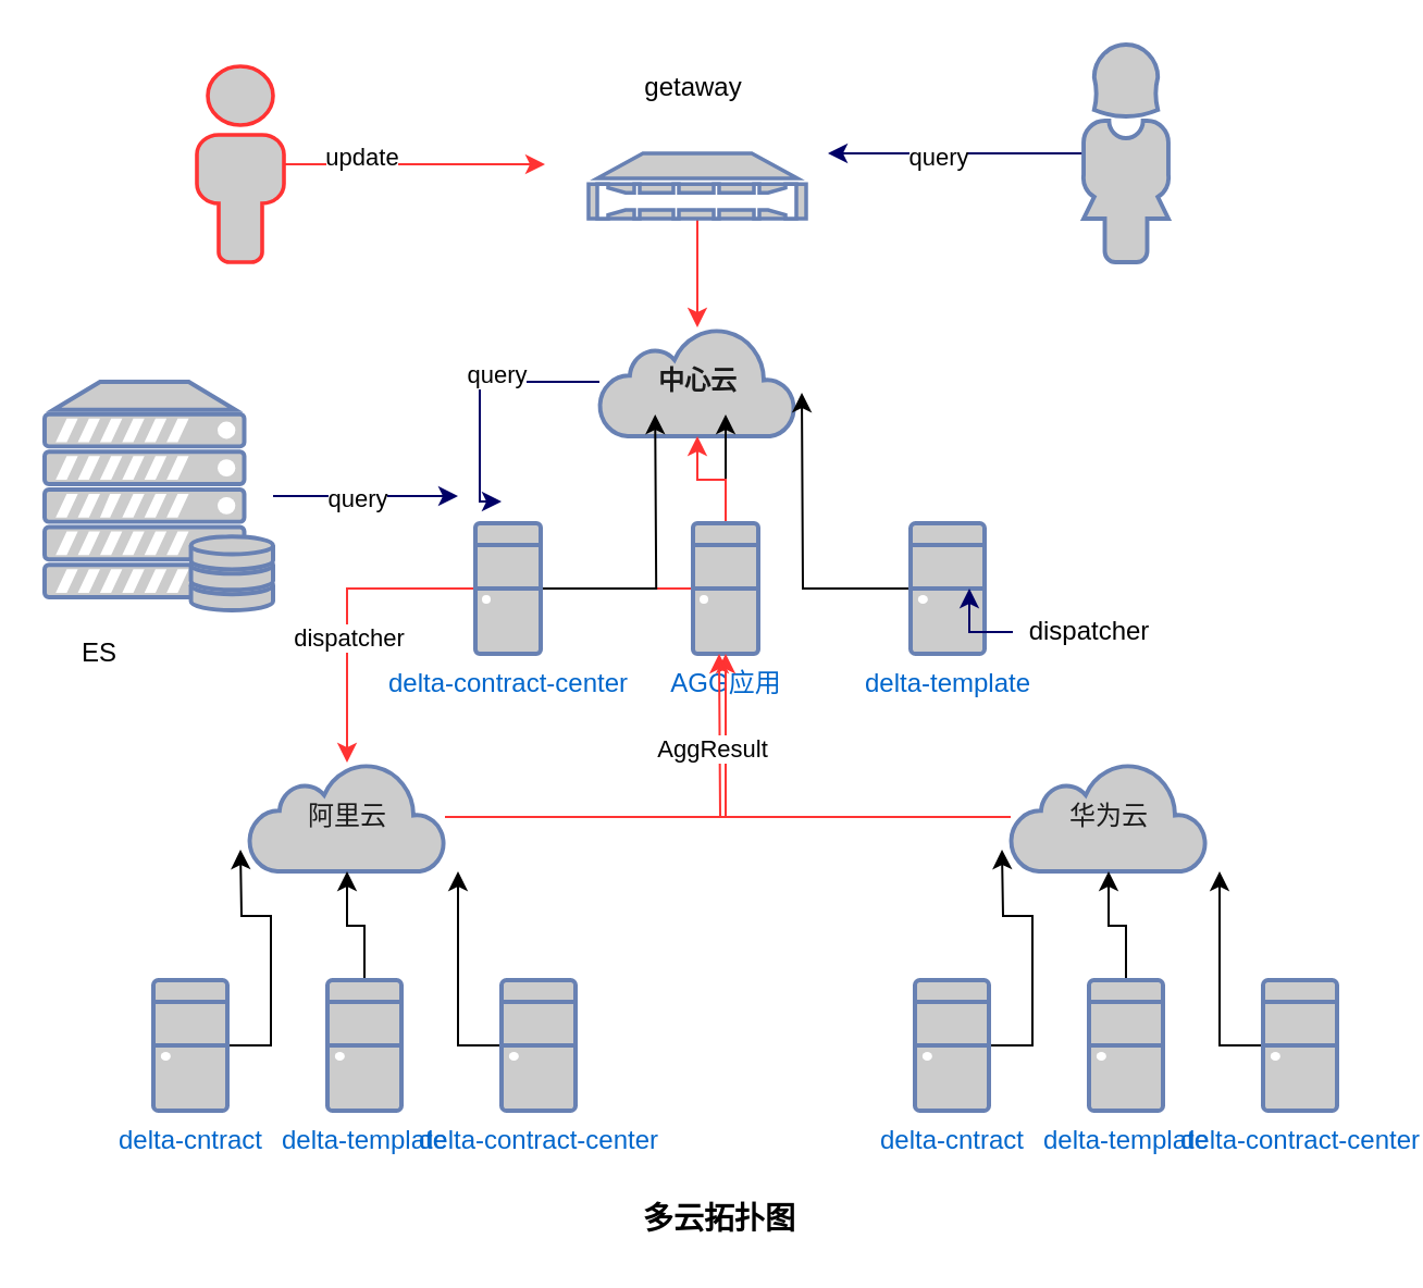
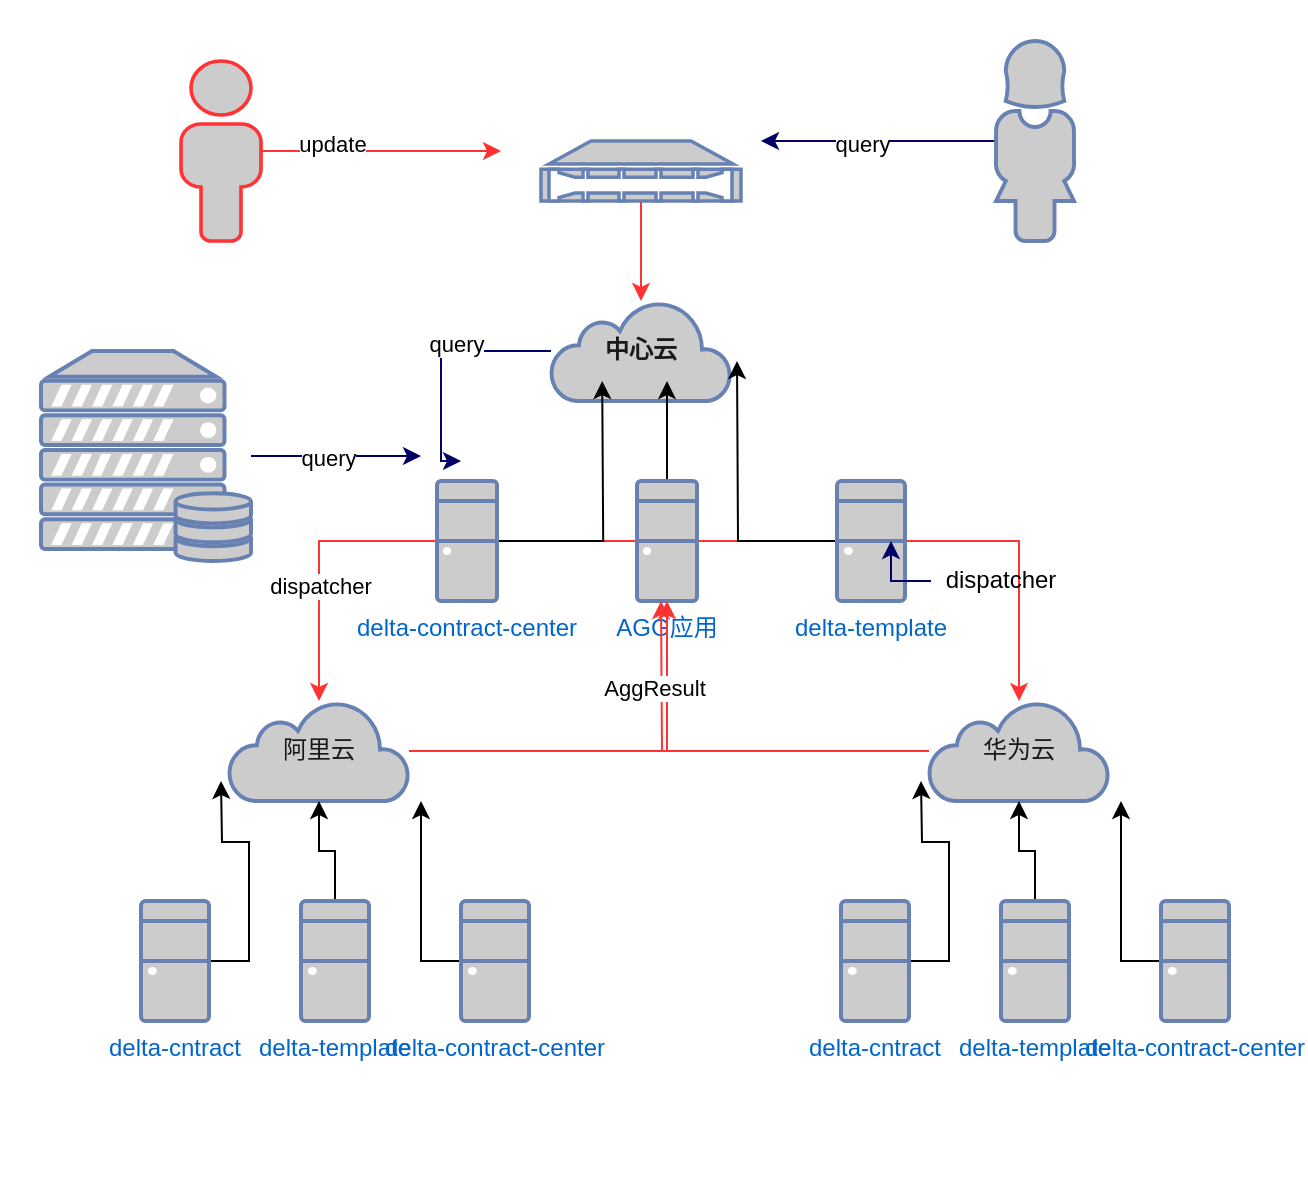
  <mxCell id="0" />
  <mxCell id="1" parent="0" />
  <mxCell id="2" style="edgeStyle=orthogonalEdgeStyle;rounded=0;orthogonalLoop=1;jettySize=auto;html=1;strokeColor=#000066;" edge="1" parent="1" source="4"><mxGeometry relative="1" as="geometry"><mxPoint x="230" y="230" as="targetPoint" /><Array as="points"><mxPoint x="220" y="175" /><mxPoint x="220" y="230" /></Array></mxGeometry></mxCell>
  <mxCell id="3" value="query" style="edgeLabel;html=1;align=center;verticalAlign=middle;resizable=0;points=[];" vertex="1" connectable="0" parent="2"><mxGeometry x="-0.2" y="-4" relative="1" as="geometry"><mxPoint as="offset" /></mxGeometry></mxCell>
  <mxCell id="4" value="&lt;font face=&quot;Verdana&quot; color=&quot;#1a1a1a&quot;&gt;&lt;b&gt;中心云&lt;/b&gt;&lt;/font&gt;" style="html=1;outlineConnect=0;fillColor=#CCCCCC;strokeColor=#6881B3;gradientColor=none;gradientDirection=north;strokeWidth=2;shape=mxgraph.networks.cloud;fontColor=#ffffff;" vertex="1" parent="1"><mxGeometry x="275" y="150" width="90" height="50" as="geometry" /></mxCell>
  <mxCell id="5" value="" style="edgeStyle=orthogonalEdgeStyle;rounded=0;orthogonalLoop=1;jettySize=auto;html=1;" edge="1" parent="1" source="9"><mxGeometry relative="1" as="geometry"><mxPoint x="333" y="190" as="targetPoint" /><Array as="points" /></mxGeometry></mxCell>
  <mxCell id="6" style="edgeStyle=orthogonalEdgeStyle;rounded=0;orthogonalLoop=1;jettySize=auto;html=1;strokeColor=#FF3333;" edge="1" parent="1" source="9" target="21"><mxGeometry relative="1" as="geometry" /></mxCell>
  <mxCell id="7" value="dispatcher" style="edgeLabel;html=1;align=center;verticalAlign=middle;resizable=0;points=[];" vertex="1" connectable="0" parent="6"><mxGeometry x="0.515" relative="1" as="geometry"><mxPoint as="offset" /></mxGeometry></mxCell>
- <mxCell id="8" style="edgeStyle=orthogonalEdgeStyle;rounded=0;orthogonalLoop=1;jettySize=auto;html=1;strokeColor=#FF3333;" edge="1" parent="1" source="9" target="4"><mxGeometry relative="1" as="geometry" /></mxCell>
+ <mxCell id="8" style="edgeStyle=orthogonalEdgeStyle;rounded=0;orthogonalLoop=1;jettySize=auto;html=1;strokeColor=#FF3333;" edge="1" parent="1" source="9" target="31"><mxGeometry relative="1" as="geometry" /></mxCell>
  <mxCell id="9" value="AGG应用" style="fontColor=#0066CC;verticalAlign=top;verticalLabelPosition=bottom;labelPosition=center;align=center;html=1;outlineConnect=0;fillColor=#CCCCCC;strokeColor=#6881B3;gradientColor=none;gradientDirection=north;strokeWidth=2;shape=mxgraph.networks.desktop_pc;" vertex="1" parent="1"><mxGeometry x="318" y="240" width="30" height="60" as="geometry" /></mxCell>
  <mxCell id="10" style="edgeStyle=orthogonalEdgeStyle;rounded=0;orthogonalLoop=1;jettySize=auto;html=1;" edge="1" parent="1" source="11"><mxGeometry relative="1" as="geometry"><mxPoint x="368" y="180" as="targetPoint" /></mxGeometry></mxCell>
  <mxCell id="11" value="delta-template" style="fontColor=#0066CC;verticalAlign=top;verticalLabelPosition=bottom;labelPosition=center;align=center;html=1;outlineConnect=0;fillColor=#CCCCCC;strokeColor=#6881B3;gradientColor=none;gradientDirection=north;strokeWidth=2;shape=mxgraph.networks.desktop_pc;" vertex="1" parent="1"><mxGeometry x="418" y="240" width="34" height="60" as="geometry" /></mxCell>
  <mxCell id="12" style="edgeStyle=orthogonalEdgeStyle;rounded=0;orthogonalLoop=1;jettySize=auto;html=1;entryX=0.14;entryY=1;entryDx=0;entryDy=0;entryPerimeter=0;" edge="1" parent="1" source="13"><mxGeometry relative="1" as="geometry"><mxPoint x="300.6" y="190" as="targetPoint" /></mxGeometry></mxCell>
  <mxCell id="13" value="delta-contract-center" style="fontColor=#0066CC;verticalAlign=top;verticalLabelPosition=bottom;labelPosition=center;align=center;html=1;outlineConnect=0;fillColor=#CCCCCC;strokeColor=#6881B3;gradientColor=none;gradientDirection=north;strokeWidth=2;shape=mxgraph.networks.desktop_pc;" vertex="1" parent="1"><mxGeometry x="218" y="240" width="30" height="60" as="geometry" /></mxCell>
  <mxCell id="14" style="edgeStyle=orthogonalEdgeStyle;rounded=0;orthogonalLoop=1;jettySize=auto;html=1;strokeColor=#FF3333;" edge="1" parent="1" source="16"><mxGeometry relative="1" as="geometry"><mxPoint x="250" y="75" as="targetPoint" /></mxGeometry></mxCell>
  <mxCell id="15" value="update" style="edgeLabel;html=1;align=center;verticalAlign=middle;resizable=0;points=[];" vertex="1" connectable="0" parent="14"><mxGeometry x="-0.417" y="4" relative="1" as="geometry"><mxPoint as="offset" /></mxGeometry></mxCell>
  <mxCell id="16" value="" style="fontColor=#0066CC;verticalAlign=top;verticalLabelPosition=bottom;labelPosition=center;align=center;html=1;outlineConnect=0;fillColor=#CCCCCC;gradientColor=none;gradientDirection=north;strokeWidth=2;shape=mxgraph.networks.user_male;strokeColor=#FF3333;" vertex="1" parent="1"><mxGeometry x="90" y="30" width="40" height="90" as="geometry" /></mxCell>
  <mxCell id="17" style="edgeStyle=orthogonalEdgeStyle;rounded=0;orthogonalLoop=1;jettySize=auto;html=1;strokeColor=#000066;" edge="1" parent="1" source="19"><mxGeometry relative="1" as="geometry"><mxPoint x="380" y="70" as="targetPoint" /></mxGeometry></mxCell>
  <mxCell id="18" value="query" style="edgeLabel;html=1;align=center;verticalAlign=middle;resizable=0;points=[];" vertex="1" connectable="0" parent="17"><mxGeometry x="0.145" y="1" relative="1" as="geometry"><mxPoint as="offset" /></mxGeometry></mxCell>
  <mxCell id="19" value="" style="fontColor=#0066CC;verticalAlign=top;verticalLabelPosition=bottom;labelPosition=center;align=center;html=1;outlineConnect=0;fillColor=#CCCCCC;strokeColor=#6881B3;gradientColor=none;gradientDirection=north;strokeWidth=2;shape=mxgraph.networks.user_female;" vertex="1" parent="1"><mxGeometry x="497" y="20" width="40" height="100" as="geometry" /></mxCell>
  <mxCell id="20" style="edgeStyle=orthogonalEdgeStyle;rounded=0;orthogonalLoop=1;jettySize=auto;html=1;strokeColor=#FF3333;" edge="1" parent="1" source="21" target="9"><mxGeometry relative="1" as="geometry" /></mxCell>
  <mxCell id="21" value="&lt;font color=&quot;#1a1a1a&quot;&gt;阿里云&lt;/font&gt;" style="html=1;outlineConnect=0;fillColor=#CCCCCC;strokeColor=#6881B3;gradientColor=none;gradientDirection=north;strokeWidth=2;shape=mxgraph.networks.cloud;fontColor=#ffffff;" vertex="1" parent="1"><mxGeometry x="114" y="350" width="90" height="50" as="geometry" /></mxCell>
  <mxCell id="22" style="edgeStyle=orthogonalEdgeStyle;rounded=0;orthogonalLoop=1;jettySize=auto;html=1;exitX=0.5;exitY=1;exitDx=0;exitDy=0;exitPerimeter=0;" edge="1" parent="1"><mxGeometry relative="1" as="geometry"><mxPoint x="530" y="400" as="sourcePoint" /><mxPoint x="530" y="400" as="targetPoint" /></mxGeometry></mxCell>
  <mxCell id="23" style="edgeStyle=orthogonalEdgeStyle;rounded=0;orthogonalLoop=1;jettySize=auto;html=1;" edge="1" parent="1" source="24"><mxGeometry relative="1" as="geometry"><mxPoint x="110" y="390" as="targetPoint" /></mxGeometry></mxCell>
  <mxCell id="24" value="delta-cntract" style="fontColor=#0066CC;verticalAlign=top;verticalLabelPosition=bottom;labelPosition=center;align=center;html=1;outlineConnect=0;fillColor=#CCCCCC;strokeColor=#6881B3;gradientColor=none;gradientDirection=north;strokeWidth=2;shape=mxgraph.networks.desktop_pc;" vertex="1" parent="1"><mxGeometry x="70" y="450" width="34" height="60" as="geometry" /></mxCell>
  <mxCell id="25" value="" style="edgeStyle=orthogonalEdgeStyle;rounded=0;orthogonalLoop=1;jettySize=auto;html=1;" edge="1" parent="1" source="26" target="21"><mxGeometry relative="1" as="geometry" /></mxCell>
  <mxCell id="26" value="delta-template" style="fontColor=#0066CC;verticalAlign=top;verticalLabelPosition=bottom;labelPosition=center;align=center;html=1;outlineConnect=0;fillColor=#CCCCCC;strokeColor=#6881B3;gradientColor=none;gradientDirection=north;strokeWidth=2;shape=mxgraph.networks.desktop_pc;" vertex="1" parent="1"><mxGeometry x="150" y="450" width="34" height="60" as="geometry" /></mxCell>
  <mxCell id="27" style="edgeStyle=orthogonalEdgeStyle;rounded=0;orthogonalLoop=1;jettySize=auto;html=1;" edge="1" parent="1" source="28"><mxGeometry relative="1" as="geometry"><mxPoint x="210" y="400" as="targetPoint" /></mxGeometry></mxCell>
  <mxCell id="28" value="delta-contract-center" style="fontColor=#0066CC;verticalAlign=top;verticalLabelPosition=bottom;labelPosition=center;align=center;html=1;outlineConnect=0;fillColor=#CCCCCC;strokeColor=#6881B3;gradientColor=none;gradientDirection=north;strokeWidth=2;shape=mxgraph.networks.desktop_pc;" vertex="1" parent="1"><mxGeometry x="230" y="450" width="34" height="60" as="geometry" /></mxCell>
  <mxCell id="29" style="edgeStyle=orthogonalEdgeStyle;rounded=0;orthogonalLoop=1;jettySize=auto;html=1;strokeColor=#FF3333;" edge="1" parent="1" source="31"><mxGeometry relative="1" as="geometry"><mxPoint x="330" y="300" as="targetPoint" /></mxGeometry></mxCell>
  <mxCell id="30" value="AggResult" style="edgeLabel;html=1;align=center;verticalAlign=middle;resizable=0;points=[];" vertex="1" connectable="0" parent="29"><mxGeometry x="0.579" y="4" relative="1" as="geometry"><mxPoint as="offset" /></mxGeometry></mxCell>
  <mxCell id="31" value="&lt;font color=&quot;#1a1a1a&quot;&gt;华为云&lt;/font&gt;" style="html=1;outlineConnect=0;fillColor=#CCCCCC;strokeColor=#6881B3;gradientColor=none;gradientDirection=north;strokeWidth=2;shape=mxgraph.networks.cloud;fontColor=#ffffff;" vertex="1" parent="1"><mxGeometry x="464" y="350" width="90" height="50" as="geometry" /></mxCell>
  <mxCell id="32" style="edgeStyle=orthogonalEdgeStyle;rounded=0;orthogonalLoop=1;jettySize=auto;html=1;" edge="1" parent="1" source="33"><mxGeometry relative="1" as="geometry"><mxPoint x="460" y="390" as="targetPoint" /></mxGeometry></mxCell>
  <mxCell id="33" value="delta-cntract" style="fontColor=#0066CC;verticalAlign=top;verticalLabelPosition=bottom;labelPosition=center;align=center;html=1;outlineConnect=0;fillColor=#CCCCCC;strokeColor=#6881B3;gradientColor=none;gradientDirection=north;strokeWidth=2;shape=mxgraph.networks.desktop_pc;" vertex="1" parent="1"><mxGeometry x="420" y="450" width="34" height="60" as="geometry" /></mxCell>
  <mxCell id="34" value="" style="edgeStyle=orthogonalEdgeStyle;rounded=0;orthogonalLoop=1;jettySize=auto;html=1;" edge="1" parent="1" source="35" target="31"><mxGeometry relative="1" as="geometry" /></mxCell>
  <mxCell id="35" value="delta-template" style="fontColor=#0066CC;verticalAlign=top;verticalLabelPosition=bottom;labelPosition=center;align=center;html=1;outlineConnect=0;fillColor=#CCCCCC;strokeColor=#6881B3;gradientColor=none;gradientDirection=north;strokeWidth=2;shape=mxgraph.networks.desktop_pc;" vertex="1" parent="1"><mxGeometry x="500" y="450" width="34" height="60" as="geometry" /></mxCell>
  <mxCell id="36" style="edgeStyle=orthogonalEdgeStyle;rounded=0;orthogonalLoop=1;jettySize=auto;html=1;" edge="1" parent="1" source="37"><mxGeometry relative="1" as="geometry"><mxPoint x="560" y="400" as="targetPoint" /></mxGeometry></mxCell>
  <mxCell id="37" value="delta-contract-center" style="fontColor=#0066CC;verticalAlign=top;verticalLabelPosition=bottom;labelPosition=center;align=center;html=1;outlineConnect=0;fillColor=#CCCCCC;strokeColor=#6881B3;gradientColor=none;gradientDirection=north;strokeWidth=2;shape=mxgraph.networks.desktop_pc;" vertex="1" parent="1"><mxGeometry x="580" y="450" width="34" height="60" as="geometry" /></mxCell>
  <mxCell id="38" style="edgeStyle=orthogonalEdgeStyle;rounded=0;orthogonalLoop=1;jettySize=auto;html=1;strokeColor=#FF3333;" edge="1" parent="1" source="39" target="4"><mxGeometry relative="1" as="geometry" /></mxCell>
  <mxCell id="39" value="" style="fontColor=#0066CC;verticalAlign=top;verticalLabelPosition=bottom;labelPosition=center;align=center;html=1;outlineConnect=0;fillColor=#CCCCCC;strokeColor=#6881B3;gradientColor=none;gradientDirection=north;strokeWidth=2;shape=mxgraph.networks.nas_filer;" vertex="1" parent="1"><mxGeometry x="270" y="70" width="100" height="30" as="geometry" /></mxCell>
- <mxCell id="40" value="getaway" style="text;html=1;align=center;verticalAlign=middle;resizable=0;points=[];autosize=1;strokeColor=none;" vertex="1" parent="1"><mxGeometry x="288" y="30" width="60" height="20" as="geometry" /></mxCell>
  <mxCell id="41" value="" style="edgeStyle=orthogonalEdgeStyle;rounded=0;orthogonalLoop=1;jettySize=auto;html=1;strokeColor=#000066;" edge="1" parent="1" source="42" target="11"><mxGeometry relative="1" as="geometry" /></mxCell>
  <mxCell id="42" value="dispatcher" style="text;html=1;align=center;verticalAlign=middle;resizable=0;points=[];autosize=1;strokeColor=none;" vertex="1" parent="1"><mxGeometry x="465" y="280" width="70" height="20" as="geometry" /></mxCell>
  <mxCell id="43" style="edgeStyle=orthogonalEdgeStyle;rounded=0;orthogonalLoop=1;jettySize=auto;html=1;strokeColor=#000066;" edge="1" parent="1" source="45"><mxGeometry relative="1" as="geometry"><mxPoint x="210" y="227.5" as="targetPoint" /></mxGeometry></mxCell>
  <mxCell id="44" value="query" style="edgeLabel;html=1;align=center;verticalAlign=middle;resizable=0;points=[];" vertex="1" connectable="0" parent="43"><mxGeometry x="-0.106" relative="1" as="geometry"><mxPoint y="1" as="offset" /></mxGeometry></mxCell>
  <mxCell id="45" value="" style="fontColor=#0066CC;verticalAlign=top;verticalLabelPosition=bottom;labelPosition=center;align=center;html=1;outlineConnect=0;fillColor=#CCCCCC;strokeColor=#6881B3;gradientColor=none;gradientDirection=north;strokeWidth=2;shape=mxgraph.networks.server_storage;" vertex="1" parent="1"><mxGeometry x="20" y="175" width="105" height="105" as="geometry" /></mxCell>
- <mxCell id="46" value="ES" style="text;html=1;align=center;verticalAlign=middle;resizable=0;points=[];autosize=1;strokeColor=none;" vertex="1" parent="1"><mxGeometry y="290" width="30" height="20" as="geometry" x="30" /></mxCell>
- <mxCell id="47" value="&lt;b&gt;&lt;font style=&quot;font-size: 14px&quot;&gt;多云拓扑图&lt;/font&gt;&lt;/b&gt;" style="text;html=1;align=center;verticalAlign=middle;resizable=0;points=[];autosize=1;strokeColor=none;" vertex="1" parent="1"><mxGeometry x="285" y="550" width="90" height="20" as="geometry" /></mxCell>
